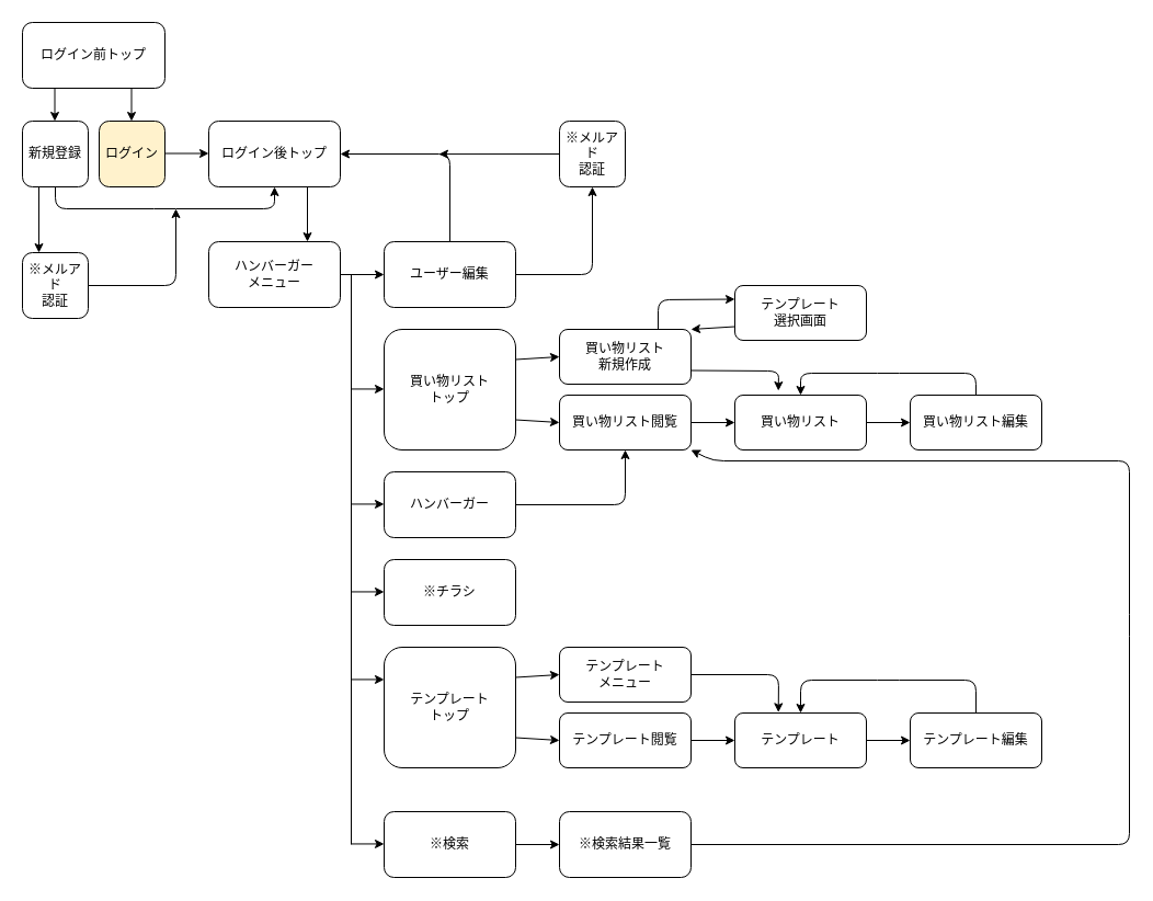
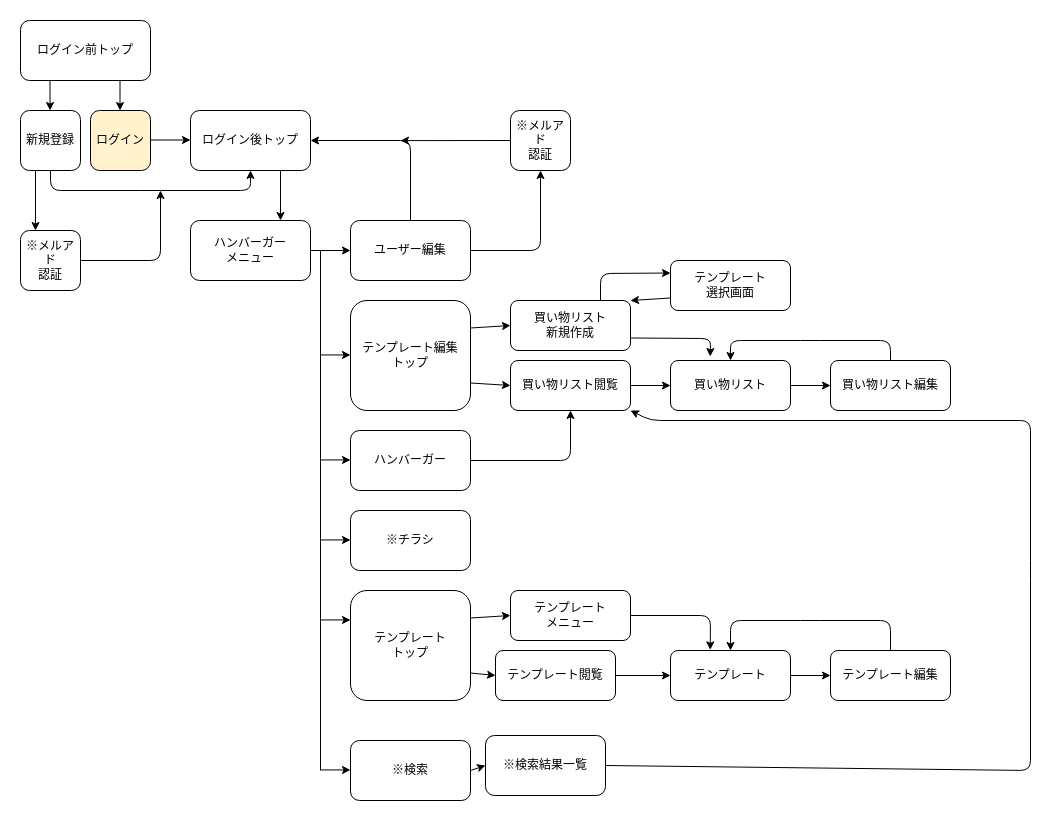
  <mxCell id="0" />
  <mxCell id="1" parent="0" />
  <mxCell id="2" value="ログイン前トップ" style="rounded=1;whiteSpace=wrap;html=1;" vertex="1" parent="1"><mxGeometry x="20" y="20" width="130" height="60" as="geometry" /></mxCell>
  <mxCell id="3" value="ログイン" style="rounded=1;whiteSpace=wrap;html=1;fillColor=#fff2cc;" vertex="1" parent="1"><mxGeometry x="90" y="110" width="60" height="60" as="geometry" /></mxCell>
  <mxCell id="4" style="edgeStyle=none;html=1;exitX=0.25;exitY=1;exitDx=0;exitDy=0;entryX=0.25;entryY=0;entryDx=0;entryDy=0;" edge="1" parent="1" source="5" target="51"><mxGeometry relative="1" as="geometry" /></mxCell>
  <mxCell id="5" value="新規登録" style="rounded=1;whiteSpace=wrap;html=1;" vertex="1" parent="1"><mxGeometry x="20" y="110" width="60" height="60" as="geometry" /></mxCell>
  <mxCell id="6" value="" style="endArrow=classic;html=1;entryX=0.5;entryY=1;entryDx=0;entryDy=0;exitX=0.5;exitY=1;exitDx=0;exitDy=0;" edge="1" parent="1" source="5" target="8"><mxGeometry width="50" height="50" relative="1" as="geometry"><mxPoint x="420" y="70" as="sourcePoint" /><mxPoint x="270" y="220" as="targetPoint" /><Array as="points"><mxPoint x="50" y="190" /><mxPoint x="150" y="190" /><mxPoint x="250" y="190" /></Array></mxGeometry></mxCell>
  <mxCell id="7" style="edgeStyle=none;html=1;exitX=0.75;exitY=1;exitDx=0;exitDy=0;entryX=0.75;entryY=0;entryDx=0;entryDy=0;" edge="1" parent="1" source="8" target="21"><mxGeometry relative="1" as="geometry" /></mxCell>
  <mxCell id="8" value="ログイン後トップ" style="rounded=1;whiteSpace=wrap;html=1;" vertex="1" parent="1"><mxGeometry x="190" y="110" width="120" height="60" as="geometry" /></mxCell>
  <mxCell id="9" value="" style="endArrow=classic;html=1;" edge="1" parent="1"><mxGeometry width="50" height="50" relative="1" as="geometry"><mxPoint x="150" y="139.5" as="sourcePoint" /><mxPoint x="190" y="139.5" as="targetPoint" /></mxGeometry></mxCell>
  <mxCell id="10" style="edgeStyle=none;html=1;exitX=1;exitY=0.25;exitDx=0;exitDy=0;entryX=0;entryY=0.5;entryDx=0;entryDy=0;" edge="1" parent="1" source="12" target="32"><mxGeometry relative="1" as="geometry" /></mxCell>
  <mxCell id="11" style="edgeStyle=none;html=1;exitX=1;exitY=0.75;exitDx=0;exitDy=0;entryX=0;entryY=0.5;entryDx=0;entryDy=0;" edge="1" parent="1" source="12" target="34"><mxGeometry relative="1" as="geometry" /></mxCell>
- <mxCell id="12" value="買い物リスト&lt;br&gt;トップ" style="rounded=1;whiteSpace=wrap;html=1;" vertex="1" parent="1"><mxGeometry x="350" y="300" width="120" height="110" as="geometry" /></mxCell>
+ <mxCell id="12" value="テンプレート編集&lt;br&gt;トップ" style="rounded=1;whiteSpace=wrap;html=1;" vertex="1" parent="1"><mxGeometry x="350" y="300" width="120" height="110" as="geometry" /></mxCell>
  <mxCell id="13" style="edgeStyle=none;html=1;exitX=1;exitY=0.5;exitDx=0;exitDy=0;entryX=0.5;entryY=1;entryDx=0;entryDy=0;" edge="1" parent="1" source="14" target="34"><mxGeometry relative="1" as="geometry"><Array as="points"><mxPoint x="570" y="460" /></Array></mxGeometry></mxCell>
  <mxCell id="14" value="ハンバーガー" style="rounded=1;whiteSpace=wrap;html=1;" vertex="1" parent="1"><mxGeometry x="350" y="430" width="120" height="60" as="geometry" /></mxCell>
  <mxCell id="15" style="edgeStyle=none;html=1;exitX=0.5;exitY=0;exitDx=0;exitDy=0;entryX=1;entryY=0.5;entryDx=0;entryDy=0;" edge="1" parent="1" source="17" target="8"><mxGeometry relative="1" as="geometry"><Array as="points"><mxPoint x="410" y="140" /></Array></mxGeometry></mxCell>
  <mxCell id="16" style="edgeStyle=none;html=1;exitX=1;exitY=0.5;exitDx=0;exitDy=0;entryX=0.5;entryY=1;entryDx=0;entryDy=0;" edge="1" parent="1" source="17" target="53"><mxGeometry relative="1" as="geometry"><Array as="points"><mxPoint x="540" y="250" /></Array></mxGeometry></mxCell>
  <mxCell id="17" value="ユーザー編集" style="rounded=1;whiteSpace=wrap;html=1;" vertex="1" parent="1"><mxGeometry x="350" y="220" width="120" height="60" as="geometry" /></mxCell>
  <mxCell id="18" value="" style="endArrow=classic;html=1;entryX=0.5;entryY=0;entryDx=0;entryDy=0;exitX=0.25;exitY=1;exitDx=0;exitDy=0;" edge="1" parent="1"><mxGeometry width="50" height="50" relative="1" as="geometry"><mxPoint x="119.5" y="80" as="sourcePoint" /><mxPoint x="119.5" y="110" as="targetPoint" /></mxGeometry></mxCell>
  <mxCell id="19" value="" style="endArrow=classic;html=1;entryX=0.5;entryY=0;entryDx=0;entryDy=0;exitX=0.25;exitY=1;exitDx=0;exitDy=0;" edge="1" parent="1"><mxGeometry width="50" height="50" relative="1" as="geometry"><mxPoint x="49.5" y="80" as="sourcePoint" /><mxPoint x="49.5" y="110" as="targetPoint" /></mxGeometry></mxCell>
  <mxCell id="20" style="edgeStyle=none;html=1;exitX=1;exitY=0.5;exitDx=0;exitDy=0;entryX=0;entryY=0.5;entryDx=0;entryDy=0;" edge="1" parent="1" source="21" target="17"><mxGeometry relative="1" as="geometry" /></mxCell>
  <mxCell id="21" value="ハンバーガー&lt;br&gt;メニュー" style="rounded=1;whiteSpace=wrap;html=1;" vertex="1" parent="1"><mxGeometry x="190" y="220" width="120" height="60" as="geometry" /></mxCell>
  <mxCell id="22" style="edgeStyle=none;html=1;exitX=1;exitY=0.25;exitDx=0;exitDy=0;entryX=0;entryY=0.5;entryDx=0;entryDy=0;" edge="1" parent="1" source="24" target="45"><mxGeometry relative="1" as="geometry" /></mxCell>
  <mxCell id="23" style="edgeStyle=none;html=1;exitX=1;exitY=0.75;exitDx=0;exitDy=0;entryX=0;entryY=0.5;entryDx=0;entryDy=0;" edge="1" parent="1" source="24" target="41"><mxGeometry relative="1" as="geometry" /></mxCell>
  <mxCell id="24" value="テンプレート&lt;br&gt;トップ" style="rounded=1;whiteSpace=wrap;html=1;" vertex="1" parent="1"><mxGeometry x="350" y="590" width="120" height="110" as="geometry" /></mxCell>
  <mxCell id="25" value="※チラシ" style="rounded=1;whiteSpace=wrap;html=1;" vertex="1" parent="1"><mxGeometry x="350" y="510" width="120" height="60" as="geometry" /></mxCell>
  <mxCell id="26" value="" style="endArrow=none;html=1;" edge="1" parent="1"><mxGeometry width="50" height="50" relative="1" as="geometry"><mxPoint x="320" y="770" as="sourcePoint" /><mxPoint x="320" y="250" as="targetPoint" /></mxGeometry></mxCell>
  <mxCell id="27" value="" style="endArrow=classic;html=1;" edge="1" parent="1"><mxGeometry width="50" height="50" relative="1" as="geometry"><mxPoint x="320" y="354.44" as="sourcePoint" /><mxPoint x="350" y="354.44" as="targetPoint" /></mxGeometry></mxCell>
  <mxCell id="28" value="" style="endArrow=classic;html=1;" edge="1" parent="1"><mxGeometry width="50" height="50" relative="1" as="geometry"><mxPoint x="320" y="459.44" as="sourcePoint" /><mxPoint x="350" y="459.44" as="targetPoint" /></mxGeometry></mxCell>
  <mxCell id="29" value="" style="endArrow=classic;html=1;" edge="1" parent="1"><mxGeometry width="50" height="50" relative="1" as="geometry"><mxPoint x="320" y="619.44" as="sourcePoint" /><mxPoint x="350" y="619.44" as="targetPoint" /></mxGeometry></mxCell>
  <mxCell id="30" style="edgeStyle=none;html=1;exitX=1;exitY=0.75;exitDx=0;exitDy=0;entryX=0.331;entryY=-0.08;entryDx=0;entryDy=0;entryPerimeter=0;" edge="1" parent="1" source="32" target="36"><mxGeometry relative="1" as="geometry"><mxPoint x="710" y="355" as="targetPoint" /><Array as="points"><mxPoint x="710" y="338" /></Array></mxGeometry></mxCell>
  <mxCell id="31" style="edgeStyle=none;html=1;exitX=0.75;exitY=0;exitDx=0;exitDy=0;entryX=0;entryY=0.25;entryDx=0;entryDy=0;" edge="1" parent="1" source="32" target="49"><mxGeometry relative="1" as="geometry"><Array as="points"><mxPoint x="600" y="273" /></Array></mxGeometry></mxCell>
  <mxCell id="32" value="買い物リスト&lt;br&gt;新規作成" style="rounded=1;whiteSpace=wrap;html=1;" vertex="1" parent="1"><mxGeometry x="510" y="300" width="120" height="50" as="geometry" /></mxCell>
  <mxCell id="33" style="edgeStyle=none;html=1;exitX=1;exitY=0.5;exitDx=0;exitDy=0;entryX=0;entryY=0.5;entryDx=0;entryDy=0;" edge="1" parent="1" source="34" target="36"><mxGeometry relative="1" as="geometry" /></mxCell>
  <mxCell id="34" value="買い物リスト閲覧" style="rounded=1;whiteSpace=wrap;html=1;" vertex="1" parent="1"><mxGeometry x="510" y="360" width="120" height="50" as="geometry" /></mxCell>
  <mxCell id="35" style="edgeStyle=none;html=1;exitX=1;exitY=0.5;exitDx=0;exitDy=0;entryX=0;entryY=0.5;entryDx=0;entryDy=0;" edge="1" parent="1" source="36" target="38"><mxGeometry relative="1" as="geometry" /></mxCell>
  <mxCell id="36" value="買い物リスト" style="rounded=1;whiteSpace=wrap;html=1;" vertex="1" parent="1"><mxGeometry x="670" y="360" width="120" height="50" as="geometry" /></mxCell>
  <mxCell id="37" style="edgeStyle=none;html=1;exitX=0.5;exitY=0;exitDx=0;exitDy=0;entryX=0.5;entryY=0;entryDx=0;entryDy=0;" edge="1" parent="1" source="38" target="36"><mxGeometry relative="1" as="geometry"><Array as="points"><mxPoint x="890" y="340" /><mxPoint x="810" y="340" /><mxPoint x="730" y="340" /></Array></mxGeometry></mxCell>
  <mxCell id="38" value="買い物リスト編集" style="rounded=1;whiteSpace=wrap;html=1;" vertex="1" parent="1"><mxGeometry x="830" y="360" width="120" height="50" as="geometry" /></mxCell>
  <mxCell id="39" value="" style="endArrow=classic;html=1;" edge="1" parent="1"><mxGeometry width="50" height="50" relative="1" as="geometry"><mxPoint x="320" y="539.44" as="sourcePoint" /><mxPoint x="350" y="539.44" as="targetPoint" /></mxGeometry></mxCell>
  <mxCell id="40" style="edgeStyle=none;html=1;exitX=1;exitY=0.5;exitDx=0;exitDy=0;entryX=0;entryY=0.5;entryDx=0;entryDy=0;" edge="1" parent="1" source="41" target="43"><mxGeometry relative="1" as="geometry" /></mxCell>
- <mxCell id="41" value="テンプレート閲覧" style="rounded=1;whiteSpace=wrap;html=1;" vertex="1" parent="1"><mxGeometry x="510" y="650" width="120" height="50" as="geometry" /></mxCell>
+ <mxCell id="41" value="テンプレート閲覧" style="rounded=1;whiteSpace=wrap;html=1;" vertex="1" parent="1"><mxGeometry x="495" y="650" width="120" height="50" as="geometry" /></mxCell>
  <mxCell id="42" style="edgeStyle=none;html=1;exitX=1;exitY=0.5;exitDx=0;exitDy=0;entryX=0;entryY=0.5;entryDx=0;entryDy=0;" edge="1" parent="1" source="43" target="47"><mxGeometry relative="1" as="geometry" /></mxCell>
  <mxCell id="43" value="テンプレート" style="rounded=1;whiteSpace=wrap;html=1;" vertex="1" parent="1"><mxGeometry x="670" y="650" width="120" height="50" as="geometry" /></mxCell>
  <mxCell id="44" style="edgeStyle=none;html=1;exitX=1;exitY=0.5;exitDx=0;exitDy=0;entryX=0.331;entryY=-0.013;entryDx=0;entryDy=0;entryPerimeter=0;" edge="1" parent="1" source="45" target="43"><mxGeometry relative="1" as="geometry"><Array as="points"><mxPoint x="710" y="615" /></Array></mxGeometry></mxCell>
  <mxCell id="45" value="テンプレート&lt;br&gt;メニュー" style="rounded=1;whiteSpace=wrap;html=1;" vertex="1" parent="1"><mxGeometry x="510" y="590" width="120" height="50" as="geometry" /></mxCell>
  <mxCell id="46" style="edgeStyle=none;html=1;exitX=0.5;exitY=0;exitDx=0;exitDy=0;entryX=0.5;entryY=0;entryDx=0;entryDy=0;" edge="1" parent="1" source="47" target="43"><mxGeometry relative="1" as="geometry"><Array as="points"><mxPoint x="890" y="620" /><mxPoint x="810" y="620" /><mxPoint x="730" y="620" /></Array></mxGeometry></mxCell>
  <mxCell id="47" value="テンプレート編集" style="rounded=1;whiteSpace=wrap;html=1;" vertex="1" parent="1"><mxGeometry x="830" y="650" width="120" height="50" as="geometry" /></mxCell>
  <mxCell id="48" style="edgeStyle=none;html=1;exitX=0;exitY=0.75;exitDx=0;exitDy=0;entryX=1;entryY=0;entryDx=0;entryDy=0;" edge="1" parent="1" source="49" target="32"><mxGeometry relative="1" as="geometry" /></mxCell>
  <mxCell id="49" value="テンプレート&lt;br&gt;選択画面" style="rounded=1;whiteSpace=wrap;html=1;" vertex="1" parent="1"><mxGeometry x="670" y="260" width="120" height="50" as="geometry" /></mxCell>
  <mxCell id="50" style="edgeStyle=none;html=1;exitX=1;exitY=0.5;exitDx=0;exitDy=0;" edge="1" parent="1" source="51"><mxGeometry relative="1" as="geometry"><mxPoint x="160" y="190" as="targetPoint" /><Array as="points"><mxPoint x="160" y="260" /></Array></mxGeometry></mxCell>
  <mxCell id="51" value="※メルアド&lt;br&gt;認証" style="rounded=1;whiteSpace=wrap;html=1;" vertex="1" parent="1"><mxGeometry x="20" y="230" width="60" height="60" as="geometry" /></mxCell>
  <mxCell id="52" style="edgeStyle=none;html=1;exitX=0;exitY=0.5;exitDx=0;exitDy=0;" edge="1" parent="1" source="53"><mxGeometry relative="1" as="geometry"><mxPoint x="400" y="140.111" as="targetPoint" /></mxGeometry></mxCell>
  <mxCell id="53" value="※メルアド&lt;br&gt;認証" style="rounded=1;whiteSpace=wrap;html=1;" vertex="1" parent="1"><mxGeometry x="510" y="110" width="60" height="60" as="geometry" /></mxCell>
  <mxCell id="54" style="edgeStyle=none;html=1;exitX=1;exitY=0.5;exitDx=0;exitDy=0;entryX=0;entryY=0.5;entryDx=0;entryDy=0;" edge="1" parent="1" source="55" target="58"><mxGeometry relative="1" as="geometry" /></mxCell>
  <mxCell id="55" value="※検索" style="rounded=1;whiteSpace=wrap;html=1;" vertex="1" parent="1"><mxGeometry x="350" y="740" width="120" height="60" as="geometry" /></mxCell>
  <mxCell id="56" value="" style="endArrow=classic;html=1;" edge="1" parent="1"><mxGeometry width="50" height="50" relative="1" as="geometry"><mxPoint x="320" y="769.44" as="sourcePoint" /><mxPoint x="350" y="769.44" as="targetPoint" /></mxGeometry></mxCell>
  <mxCell id="57" style="edgeStyle=none;html=1;exitX=1;exitY=0.5;exitDx=0;exitDy=0;entryX=1;entryY=1;entryDx=0;entryDy=0;" edge="1" parent="1" source="58" target="34"><mxGeometry relative="1" as="geometry"><Array as="points"><mxPoint x="1030" y="770" /><mxPoint x="1030" y="570" /><mxPoint x="1030" y="420" /><mxPoint x="650" y="420" /></Array></mxGeometry></mxCell>
- <mxCell id="58" value="※検索結果一覧" style="rounded=1;whiteSpace=wrap;html=1;" vertex="1" parent="1"><mxGeometry x="510" y="740" width="120" height="60" as="geometry" /></mxCell>
+ <mxCell id="58" value="※検索結果一覧" style="rounded=1;whiteSpace=wrap;html=1;" vertex="1" parent="1"><mxGeometry x="485" y="735" width="120" height="60" as="geometry" /></mxCell>
